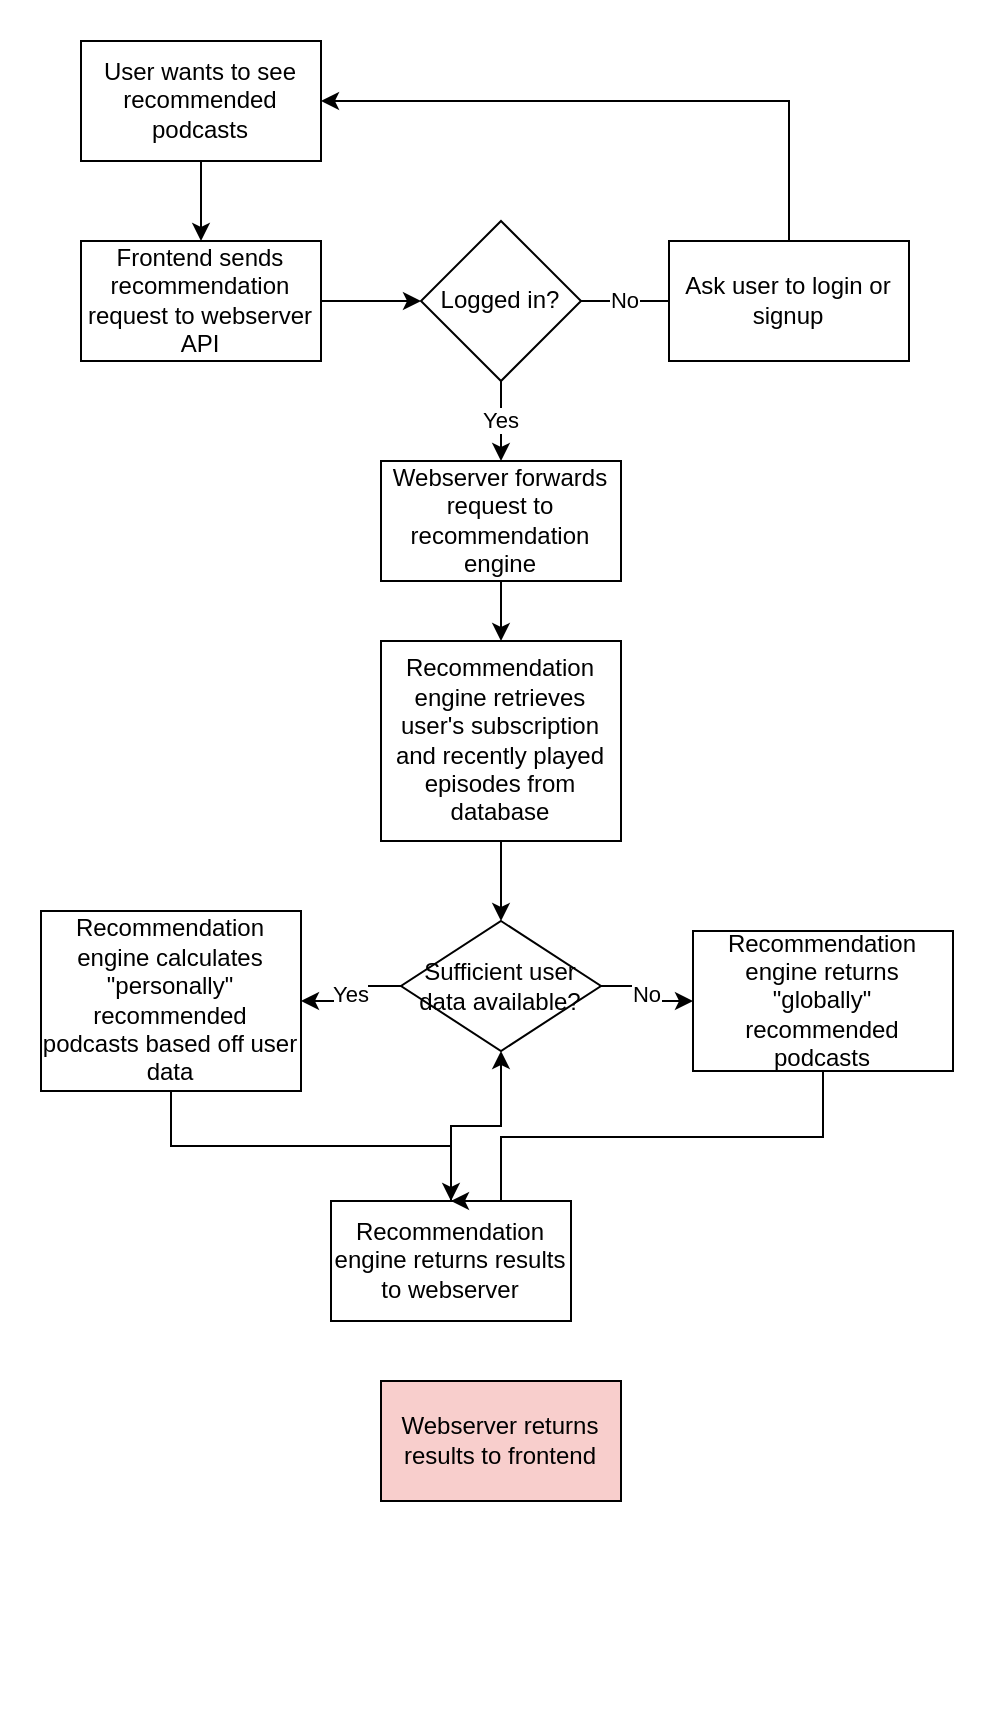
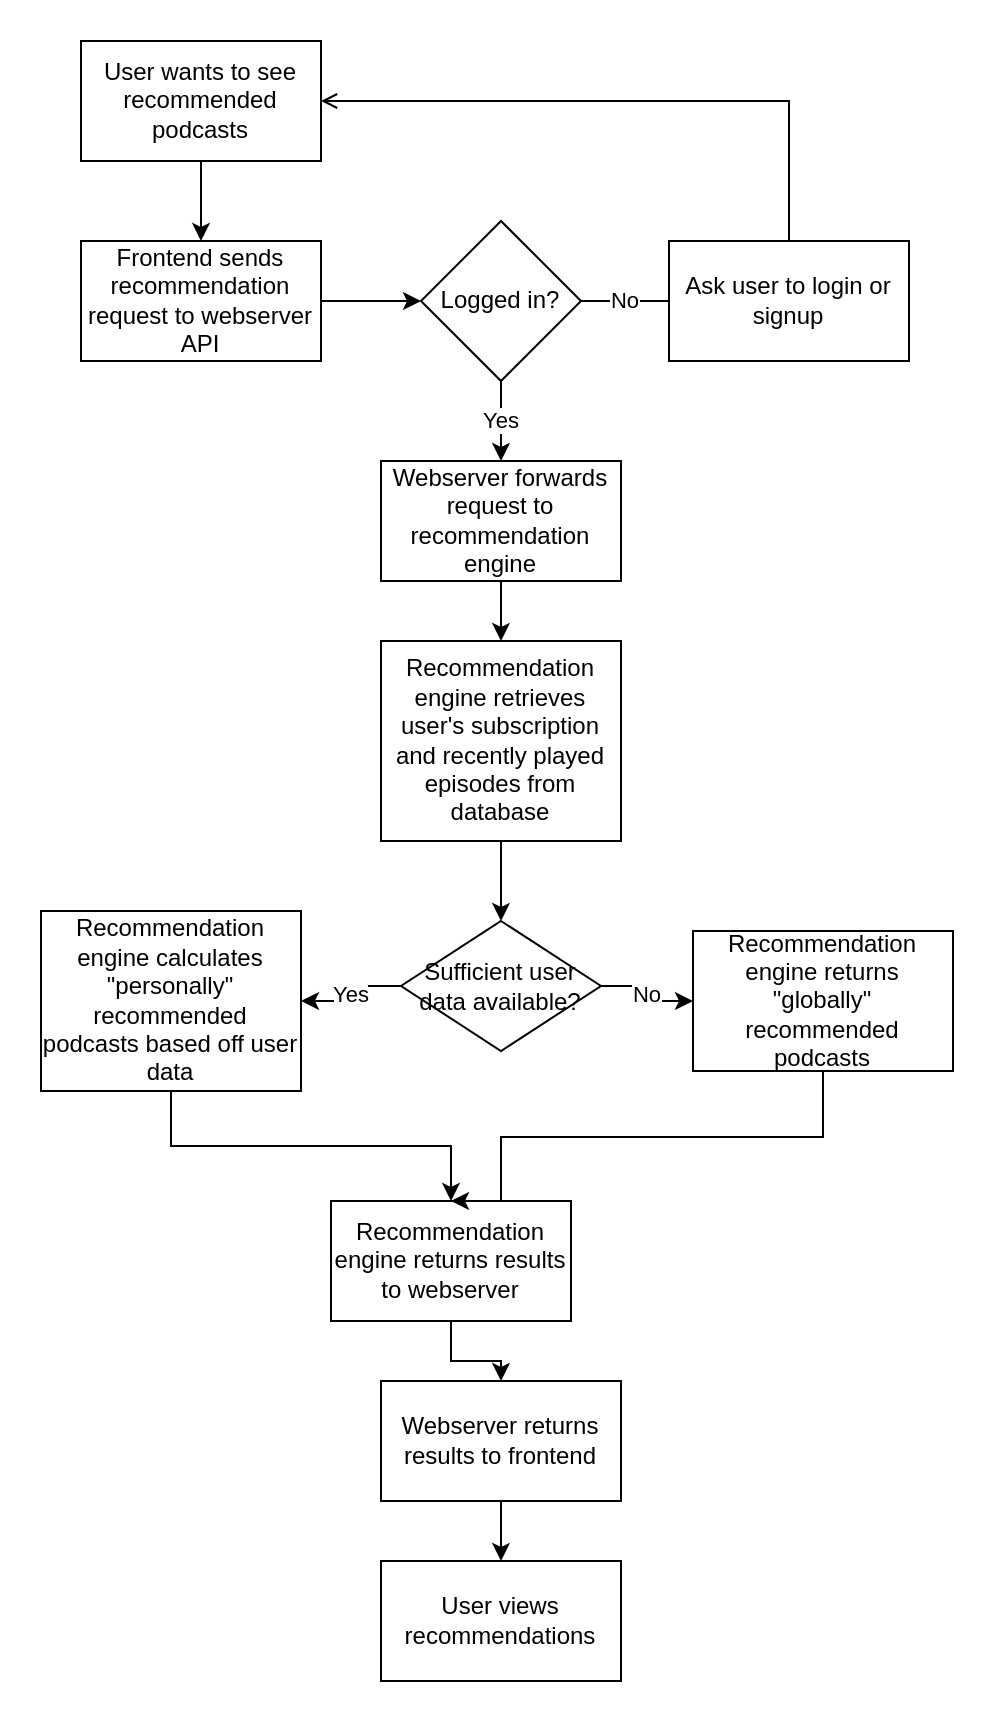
  <mxCell id="0" />
  <mxCell id="1" parent="0" />
  <mxCell id="2" value="" style="edgeStyle=orthogonalEdgeStyle;rounded=0;orthogonalLoop=1;jettySize=auto;html=1;" edge="1" parent="1" source="3" target="5"><mxGeometry relative="1" as="geometry" /></mxCell>
  <mxCell id="3" value="User wants to see recommended podcasts" style="rounded=0;whiteSpace=wrap;html=1;" vertex="1" parent="1"><mxGeometry x="40" y="20" width="120" height="60" as="geometry" /></mxCell>
  <mxCell id="4" value="" style="edgeStyle=orthogonalEdgeStyle;rounded=0;orthogonalLoop=1;jettySize=auto;html=1;" edge="1" parent="1" source="5" target="8"><mxGeometry relative="1" as="geometry" /></mxCell>
  <mxCell id="5" value="Frontend sends recommendation request to webserver API" style="whiteSpace=wrap;html=1;rounded=0;" vertex="1" parent="1"><mxGeometry x="40" y="120" width="120" height="60" as="geometry" /></mxCell>
  <mxCell id="6" value="No" style="edgeStyle=orthogonalEdgeStyle;rounded=0;orthogonalLoop=1;jettySize=auto;html=1;endArrow=none;" edge="1" parent="1" source="8" target="10"><mxGeometry relative="1" as="geometry" /></mxCell>
  <mxCell id="7" value="Yes" style="edgeStyle=orthogonalEdgeStyle;rounded=0;orthogonalLoop=1;jettySize=auto;html=1;" edge="1" parent="1" source="8" target="12"><mxGeometry relative="1" as="geometry" /></mxCell>
  <mxCell id="8" value="Logged in?" style="rhombus;whiteSpace=wrap;html=1;rounded=0;" vertex="1" parent="1"><mxGeometry x="210" y="110" width="80" height="80" as="geometry" /></mxCell>
- <mxCell id="9" style="edgeStyle=orthogonalEdgeStyle;rounded=0;orthogonalLoop=1;jettySize=auto;html=1;exitX=0.5;exitY=0;exitDx=0;exitDy=0;entryX=1;entryY=0.5;entryDx=0;entryDy=0;" edge="1" parent="1" source="10" target="3"><mxGeometry relative="1" as="geometry" /></mxCell>
+ <mxCell id="9" style="edgeStyle=orthogonalEdgeStyle;rounded=0;orthogonalLoop=1;jettySize=auto;html=1;exitX=0.5;exitY=0;exitDx=0;exitDy=0;entryX=1;entryY=0.5;entryDx=0;entryDy=0;endArrow=open;" edge="1" parent="1" source="10" target="3"><mxGeometry relative="1" as="geometry" /></mxCell>
  <mxCell id="10" value="Ask user to login or signup" style="whiteSpace=wrap;html=1;rounded=0;" vertex="1" parent="1"><mxGeometry x="334" y="120" width="120" height="60" as="geometry" /></mxCell>
  <mxCell id="11" value="" style="edgeStyle=orthogonalEdgeStyle;rounded=0;orthogonalLoop=1;jettySize=auto;html=1;" edge="1" parent="1" source="12" target="14"><mxGeometry relative="1" as="geometry" /></mxCell>
  <mxCell id="12" value="Webserver forwards request to recommendation engine" style="whiteSpace=wrap;html=1;rounded=0;" vertex="1" parent="1"><mxGeometry x="190" y="230" width="120" height="60" as="geometry" /></mxCell>
  <mxCell id="13" value="" style="edgeStyle=orthogonalEdgeStyle;rounded=0;orthogonalLoop=1;jettySize=auto;html=1;" edge="1" parent="1" source="14" target="22"><mxGeometry relative="1" as="geometry" /></mxCell>
  <mxCell id="14" value="Recommendation engine retrieves user's subscription and recently played episodes from database" style="whiteSpace=wrap;html=1;rounded=0;" vertex="1" parent="1"><mxGeometry x="190" y="320" width="120" height="100" as="geometry" /></mxCell>
- <mxCell id="15" value="" style="edgeStyle=orthogonalEdgeStyle;rounded=0;orthogonalLoop=1;jettySize=auto;html=1;" edge="1" parent="1" source="16" target="22"><mxGeometry relative="1" as="geometry" /></mxCell>
+ <mxCell id="15" value="" style="edgeStyle=orthogonalEdgeStyle;rounded=0;orthogonalLoop=1;jettySize=auto;html=1;" edge="1" parent="1" source="16" target="18"><mxGeometry relative="1" as="geometry" /></mxCell>
  <mxCell id="16" value="Recommendation engine returns results to webserver" style="whiteSpace=wrap;html=1;rounded=0;" vertex="1" parent="1"><mxGeometry x="165" y="600" width="120" height="60" as="geometry" /></mxCell>
- <mxCell id="18" value="Webserver returns results to frontend" style="whiteSpace=wrap;html=1;rounded=0;fillColor=#f8cecc;" vertex="1" parent="1"><mxGeometry x="190" y="690" width="120" height="60" as="geometry" /></mxCell>
+ <mxCell id="17" value="" style="edgeStyle=orthogonalEdgeStyle;rounded=0;orthogonalLoop=1;jettySize=auto;html=1;" edge="1" parent="1" source="18" target="19"><mxGeometry relative="1" as="geometry" /></mxCell>
+ <mxCell id="18" value="Webserver returns results to frontend" style="whiteSpace=wrap;html=1;rounded=0;" vertex="1" parent="1"><mxGeometry x="190" y="690" width="120" height="60" as="geometry" /></mxCell>
+ <mxCell id="19" value="User views recommendations" style="whiteSpace=wrap;html=1;rounded=0;" vertex="1" parent="1"><mxGeometry x="190" y="780" width="120" height="60" as="geometry" /></mxCell>
  <mxCell id="20" value="No" style="edgeStyle=orthogonalEdgeStyle;rounded=0;orthogonalLoop=1;jettySize=auto;html=1;" edge="1" parent="1" source="22" target="24"><mxGeometry relative="1" as="geometry" /></mxCell>
  <mxCell id="21" value="Yes" style="edgeStyle=orthogonalEdgeStyle;rounded=0;orthogonalLoop=1;jettySize=auto;html=1;" edge="1" parent="1" source="22" target="26"><mxGeometry relative="1" as="geometry" /></mxCell>
  <mxCell id="22" value="Sufficient user data available?" style="rhombus;whiteSpace=wrap;html=1;rounded=0;" vertex="1" parent="1"><mxGeometry x="200" y="460" width="100" height="65" as="geometry" /></mxCell>
  <mxCell id="23" style="edgeStyle=orthogonalEdgeStyle;rounded=0;orthogonalLoop=1;jettySize=auto;html=1;exitX=0.5;exitY=1;exitDx=0;exitDy=0;entryX=0.5;entryY=0;entryDx=0;entryDy=0;" edge="1" parent="1" source="24" target="16"><mxGeometry relative="1" as="geometry"><Array as="points"><mxPoint x="411" y="568" /><mxPoint x="250" y="568" /></Array></mxGeometry></mxCell>
  <mxCell id="24" value="Recommendation engine returns &quot;globally&quot; recommended podcasts" style="whiteSpace=wrap;html=1;rounded=0;" vertex="1" parent="1"><mxGeometry x="346" y="465" width="130" height="70" as="geometry" /></mxCell>
  <mxCell id="25" style="edgeStyle=orthogonalEdgeStyle;rounded=0;orthogonalLoop=1;jettySize=auto;html=1;exitX=0.5;exitY=1;exitDx=0;exitDy=0;entryX=0.5;entryY=0;entryDx=0;entryDy=0;" edge="1" parent="1" source="26" target="16"><mxGeometry relative="1" as="geometry" /></mxCell>
  <mxCell id="26" value="Recommendation engine calculates &quot;personally&quot; recommended podcasts based off user data" style="whiteSpace=wrap;html=1;rounded=0;" vertex="1" parent="1"><mxGeometry x="20" y="455" width="130" height="90" as="geometry" /></mxCell>
